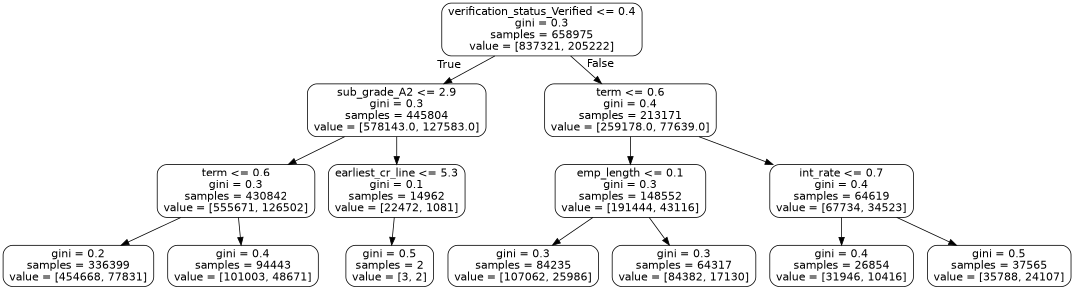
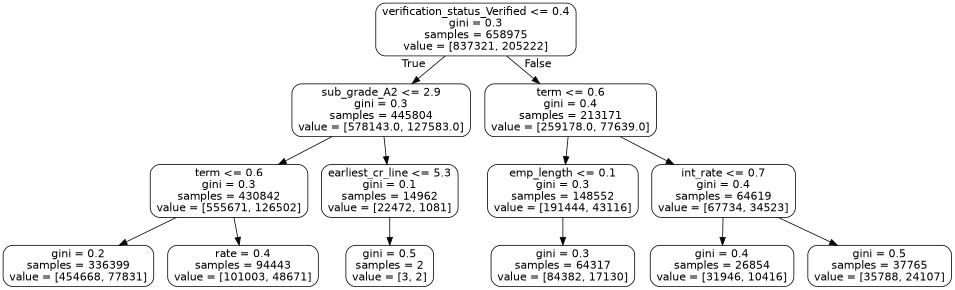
  digraph {
    node [color=black fontname=helvetica shape=box style=rounded]
    edge [fontname=helvetica]
    n1 [label="verification_status_Verified <= 0.4\ngini = 0.3\nsamples = 658975\nvalue = [837321, 205222]"]
    n2 [label="sub_grade_A2 <= 2.9\ngini = 0.3\nsamples = 445804\nvalue = [578143.0, 127583.0]"]
    n3 [label="term <= 0.6\ngini = 0.4\nsamples = 213171\nvalue = [259178.0, 77639.0]"]
    n4 [label="term <= 0.6\ngini = 0.3\nsamples = 430842\nvalue = [555671, 126502]"]
    n5 [label="earliest_cr_line <= 5.3\ngini = 0.1\nsamples = 14962\nvalue = [22472, 1081]"]
    n6 [label="emp_length <= 0.1\ngini = 0.3\nsamples = 148552\nvalue = [191444, 43116]"]
    n7 [label="int_rate <= 0.7\ngini = 0.4\nsamples = 64619\nvalue = [67734, 34523]"]
    n8 [label="gini = 0.2\nsamples = 336399\nvalue = [454668, 77831]"]
-   n9 [label="gini = 0.4\nsamples = 94443\nvalue = [101003, 48671]"]
+   n9 [label="rate = 0.4\nsamples = 94443\nvalue = [101003, 48671]"]
    n10 [label="gini = 0.5\nsamples = 2\nvalue = [3, 2]"]
-   n11 [label="gini = 0.3\nsamples = 84235\nvalue = [107062, 25986]"]
    n12 [label="gini = 0.3\nsamples = 64317\nvalue = [84382, 17130]"]
    n13 [label="gini = 0.4\nsamples = 26854\nvalue = [31946, 10416]"]
-   n14 [label="gini = 0.5\nsamples = 37565\nvalue = [35788, 24107]"]
+   n14 [label="gini = 0.5\nsamples = 37765\nvalue = [35788, 24107]"]
    n1 -> n2 [headlabel=True labelangle=45 labeldistance=2.5]
    n1 -> n3 [headlabel=False labelangle=-45 labeldistance=2.5]
    n2 -> n4
    n2 -> n5
    n3 -> n6
    n3 -> n7
    n4 -> n8
    n4 -> n9
    n5 -> n10
-   n6 -> n11
    n6 -> n12
    n7 -> n13
    n7 -> n14
  }
